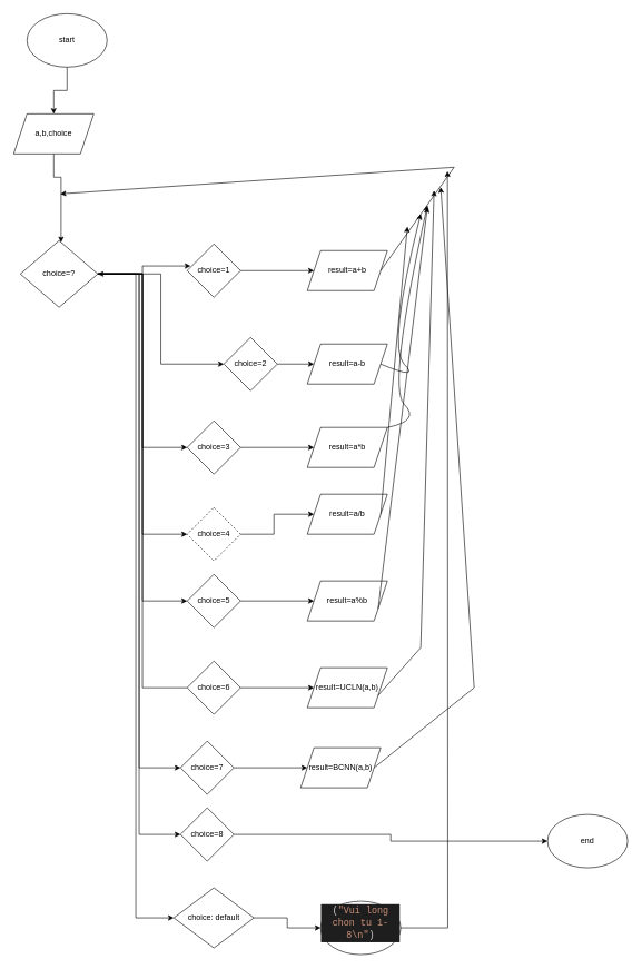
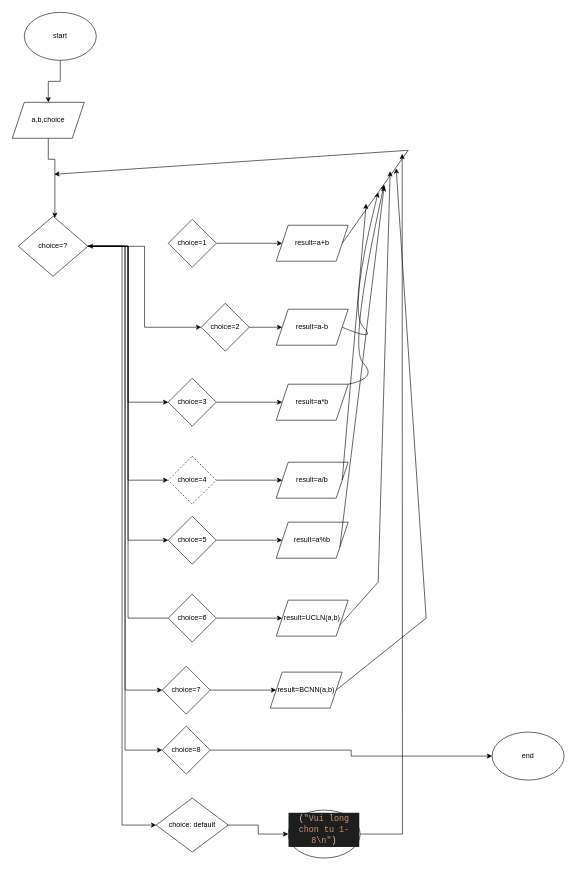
  <mxCell id="0" />
  <mxCell id="1" parent="0" />
  <mxCell id="2" style="edgeStyle=orthogonalEdgeStyle;rounded=0;orthogonalLoop=1;jettySize=auto;html=1;entryX=0.5;entryY=0;entryDx=0;entryDy=0;" parent="1" source="3" target="6" edge="1"><mxGeometry relative="1" as="geometry"><mxPoint x="110" y="160" as="targetPoint" /></mxGeometry></mxCell>
  <mxCell id="3" value="start" style="ellipse;whiteSpace=wrap;html=1;" parent="1" vertex="1"><mxGeometry x="40" y="20" width="120" height="80" as="geometry" /></mxCell>
  <mxCell id="4" value="end" style="ellipse;whiteSpace=wrap;html=1;" parent="1" vertex="1"><mxGeometry x="820" y="1220" width="120" height="80" as="geometry" /></mxCell>
  <mxCell id="5" style="edgeStyle=orthogonalEdgeStyle;rounded=0;orthogonalLoop=1;jettySize=auto;html=1;" edge="1" parent="1" source="6" target="13"><mxGeometry relative="1" as="geometry"><mxPoint x="90" y="300" as="targetPoint" /><Array as="points"><mxPoint x="80" y="265" /><mxPoint x="91" y="265" /></Array></mxGeometry></mxCell>
  <mxCell id="6" value="a,b,choice" style="shape=parallelogram;perimeter=parallelogramPerimeter;whiteSpace=wrap;html=1;fixedSize=1;" vertex="1" parent="1"><mxGeometry x="20" y="170" width="120" height="60" as="geometry" /></mxCell>
  <mxCell id="7" style="edgeStyle=orthogonalEdgeStyle;rounded=0;orthogonalLoop=1;jettySize=auto;html=1;entryX=0;entryY=0.5;entryDx=0;entryDy=0;" edge="1" parent="1" source="13" target="19"><mxGeometry relative="1" as="geometry" /></mxCell>
  <mxCell id="8" style="edgeStyle=orthogonalEdgeStyle;rounded=0;orthogonalLoop=1;jettySize=auto;html=1;entryX=0;entryY=0.5;entryDx=0;entryDy=0;" edge="1" parent="1" source="13" target="22"><mxGeometry relative="1" as="geometry" /></mxCell>
  <mxCell id="9" style="edgeStyle=orthogonalEdgeStyle;rounded=0;orthogonalLoop=1;jettySize=auto;html=1;entryX=0;entryY=0.5;entryDx=0;entryDy=0;" edge="1" parent="1" source="13" target="25"><mxGeometry relative="1" as="geometry" /></mxCell>
  <mxCell id="10" style="edgeStyle=orthogonalEdgeStyle;rounded=0;orthogonalLoop=1;jettySize=auto;html=1;entryX=0;entryY=0.5;entryDx=0;entryDy=0;" edge="1" parent="1" source="13" target="28"><mxGeometry relative="1" as="geometry" /></mxCell>
  <mxCell id="11" style="edgeStyle=orthogonalEdgeStyle;rounded=0;orthogonalLoop=1;jettySize=auto;html=1;entryX=0;entryY=0.5;entryDx=0;entryDy=0;" edge="1" parent="1" source="13" target="35"><mxGeometry relative="1" as="geometry" /></mxCell>
  <mxCell id="12" style="edgeStyle=orthogonalEdgeStyle;rounded=0;orthogonalLoop=1;jettySize=auto;html=1;entryX=0;entryY=0.5;entryDx=0;entryDy=0;" edge="1" parent="1" source="13" target="40"><mxGeometry relative="1" as="geometry" /></mxCell>
  <mxCell id="13" value="choice=?" style="rhombus;whiteSpace=wrap;html=1;" vertex="1" parent="1"><mxGeometry x="30" y="360" width="116" height="100" as="geometry" /></mxCell>
  <mxCell id="14" style="edgeStyle=orthogonalEdgeStyle;rounded=0;orthogonalLoop=1;jettySize=auto;html=1;" edge="1" parent="1" source="15" target="17"><mxGeometry relative="1" as="geometry" /></mxCell>
  <mxCell id="15" value="choice=1" style="rhombus;whiteSpace=wrap;html=1;" vertex="1" parent="1"><mxGeometry x="280" y="365" width="80" height="80" as="geometry" /></mxCell>
- <mxCell id="16" style="edgeStyle=orthogonalEdgeStyle;rounded=0;orthogonalLoop=1;jettySize=auto;html=1;entryX=0.063;entryY=0.413;entryDx=0;entryDy=0;entryPerimeter=0;" edge="1" parent="1" source="13" target="15"><mxGeometry relative="1" as="geometry" /></mxCell>
  <mxCell id="17" value="result=a+b" style="shape=parallelogram;perimeter=parallelogramPerimeter;whiteSpace=wrap;html=1;fixedSize=1;" vertex="1" parent="1"><mxGeometry x="460" y="375" width="120" height="60" as="geometry" /></mxCell>
  <mxCell id="18" style="edgeStyle=orthogonalEdgeStyle;rounded=0;orthogonalLoop=1;jettySize=auto;html=1;" edge="1" parent="1" source="19" target="20"><mxGeometry relative="1" as="geometry" /></mxCell>
  <mxCell id="19" value="choice=2" style="rhombus;whiteSpace=wrap;html=1;" vertex="1" parent="1"><mxGeometry x="335" y="505" width="80" height="80" as="geometry" /></mxCell>
  <mxCell id="20" value="result=a-b" style="shape=parallelogram;perimeter=parallelogramPerimeter;whiteSpace=wrap;html=1;fixedSize=1;" vertex="1" parent="1"><mxGeometry x="460" y="515" width="120" height="60" as="geometry" /></mxCell>
  <mxCell id="21" style="edgeStyle=orthogonalEdgeStyle;rounded=0;orthogonalLoop=1;jettySize=auto;html=1;" edge="1" parent="1" source="22" target="23"><mxGeometry relative="1" as="geometry" /></mxCell>
  <mxCell id="22" value="choice=3" style="rhombus;whiteSpace=wrap;html=1;" vertex="1" parent="1"><mxGeometry x="280" y="630" width="80" height="80" as="geometry" /></mxCell>
  <mxCell id="23" value="result=a*b" style="shape=parallelogram;perimeter=parallelogramPerimeter;whiteSpace=wrap;html=1;fixedSize=1;" vertex="1" parent="1"><mxGeometry x="460" y="640" width="120" height="60" as="geometry" /></mxCell>
  <mxCell id="24" style="edgeStyle=orthogonalEdgeStyle;rounded=0;orthogonalLoop=1;jettySize=auto;html=1;" edge="1" parent="1" source="25" target="26"><mxGeometry relative="1" as="geometry" /></mxCell>
  <mxCell id="25" value="choice=4" style="rhombus;whiteSpace=wrap;html=1;dashed=1;" vertex="1" parent="1"><mxGeometry x="280" y="760" width="80" height="80" as="geometry" /></mxCell>
- <mxCell id="26" value="result=a/b" style="shape=parallelogram;perimeter=parallelogramPerimeter;whiteSpace=wrap;html=1;fixedSize=1;" vertex="1" parent="1"><mxGeometry x="460" y="740" width="120" height="60" as="geometry" /></mxCell>
+ <mxCell id="26" value="result=a/b" style="shape=parallelogram;perimeter=parallelogramPerimeter;whiteSpace=wrap;html=1;fixedSize=1;" vertex="1" parent="1"><mxGeometry x="460" y="770" width="120" height="60" as="geometry" /></mxCell>
  <mxCell id="27" style="edgeStyle=orthogonalEdgeStyle;rounded=0;orthogonalLoop=1;jettySize=auto;html=1;" edge="1" parent="1" source="28" target="29"><mxGeometry relative="1" as="geometry" /></mxCell>
  <mxCell id="28" value="choice=5" style="rhombus;whiteSpace=wrap;html=1;" vertex="1" parent="1"><mxGeometry x="280" y="860" width="80" height="80" as="geometry" /></mxCell>
  <mxCell id="29" value="result=a%b" style="shape=parallelogram;perimeter=parallelogramPerimeter;whiteSpace=wrap;html=1;fixedSize=1;" vertex="1" parent="1"><mxGeometry x="460" y="870" width="120" height="60" as="geometry" /></mxCell>
  <mxCell id="30" style="edgeStyle=orthogonalEdgeStyle;rounded=0;orthogonalLoop=1;jettySize=auto;html=1;" edge="1" parent="1" source="32" target="33"><mxGeometry relative="1" as="geometry" /></mxCell>
  <mxCell id="31" style="edgeStyle=orthogonalEdgeStyle;rounded=0;orthogonalLoop=1;jettySize=auto;html=1;entryX=1;entryY=0.5;entryDx=0;entryDy=0;" edge="1" parent="1" source="32" target="13"><mxGeometry relative="1" as="geometry" /></mxCell>
  <mxCell id="32" value="choice=6" style="rhombus;whiteSpace=wrap;html=1;" vertex="1" parent="1"><mxGeometry x="280" y="990" width="80" height="80" as="geometry" /></mxCell>
  <mxCell id="33" value="result=UCLN(a,b)" style="shape=parallelogram;perimeter=parallelogramPerimeter;whiteSpace=wrap;html=1;fixedSize=1;" vertex="1" parent="1"><mxGeometry x="460" y="1000" width="120" height="60" as="geometry" /></mxCell>
  <mxCell id="34" style="edgeStyle=orthogonalEdgeStyle;rounded=0;orthogonalLoop=1;jettySize=auto;html=1;" edge="1" parent="1" source="35" target="36"><mxGeometry relative="1" as="geometry" /></mxCell>
  <mxCell id="35" value="choice=7" style="rhombus;whiteSpace=wrap;html=1;" vertex="1" parent="1"><mxGeometry x="270" y="1110" width="80" height="80" as="geometry" /></mxCell>
  <mxCell id="36" value="result=BCNN(a,b)" style="shape=parallelogram;perimeter=parallelogramPerimeter;whiteSpace=wrap;html=1;fixedSize=1;" vertex="1" parent="1"><mxGeometry x="450" y="1120" width="120" height="60" as="geometry" /></mxCell>
  <mxCell id="37" style="edgeStyle=orthogonalEdgeStyle;rounded=0;orthogonalLoop=1;jettySize=auto;html=1;entryX=0;entryY=0.5;entryDx=0;entryDy=0;" edge="1" parent="1" source="38" target="4"><mxGeometry relative="1" as="geometry"><mxPoint x="460" y="1250" as="targetPoint" /></mxGeometry></mxCell>
  <mxCell id="38" value="choice=8" style="rhombus;whiteSpace=wrap;html=1;" vertex="1" parent="1"><mxGeometry x="270" y="1210" width="80" height="80" as="geometry" /></mxCell>
  <mxCell id="39" style="edgeStyle=orthogonalEdgeStyle;rounded=0;orthogonalLoop=1;jettySize=auto;html=1;entryX=0;entryY=0.5;entryDx=0;entryDy=0;" edge="1" parent="1" source="40" target="43"><mxGeometry relative="1" as="geometry"><mxPoint x="460" y="1370" as="targetPoint" /></mxGeometry></mxCell>
  <mxCell id="40" value="choice: default" style="rhombus;whiteSpace=wrap;html=1;" vertex="1" parent="1"><mxGeometry x="260" y="1330" width="120" height="90" as="geometry" /></mxCell>
  <mxCell id="41" style="edgeStyle=orthogonalEdgeStyle;rounded=0;orthogonalLoop=1;jettySize=auto;html=1;entryX=0;entryY=0.5;entryDx=0;entryDy=0;" edge="1" parent="1" source="13" target="38"><mxGeometry relative="1" as="geometry"><Array as="points"><mxPoint x="208" y="410" /><mxPoint x="208" y="1250" /></Array></mxGeometry></mxCell>
  <mxCell id="42" style="edgeStyle=orthogonalEdgeStyle;rounded=0;orthogonalLoop=1;jettySize=auto;html=1;" edge="1" parent="1" source="43"><mxGeometry relative="1" as="geometry"><mxPoint x="670" y="256" as="targetPoint" /></mxGeometry></mxCell>
  <mxCell id="43" value="&#10;&lt;div style=&quot;color: rgb(212, 212, 212); background-color: rgb(30, 30, 30); font-family: Consolas, &amp;quot;Courier New&amp;quot;, monospace; font-weight: normal; font-size: 14px; line-height: 19px;&quot;&gt;&lt;div&gt;&lt;span style=&quot;color: #d4d4d4;&quot;&gt;(&lt;/span&gt;&lt;span style=&quot;color: #ce9178;&quot;&gt;&quot;Vui long chon tu 1-8\n&quot;&lt;/span&gt;&lt;span style=&quot;color: #d4d4d4;&quot;&gt;)&lt;/span&gt;&lt;/div&gt;&lt;/div&gt;&#10;&#10;" style="ellipse;whiteSpace=wrap;html=1;" vertex="1" parent="1"><mxGeometry x="480" y="1350" width="120" height="80" as="geometry" /></mxCell>
  <mxCell id="44" value="" style="endArrow=classic;html=1;rounded=0;exitX=1;exitY=0.5;exitDx=0;exitDy=0;" edge="1" parent="1" source="17"><mxGeometry width="50" height="50" relative="1" as="geometry"><mxPoint x="240" y="390" as="sourcePoint" /><mxPoint x="90" y="290" as="targetPoint" /><Array as="points"><mxPoint x="680" y="250" /></Array></mxGeometry></mxCell>
  <mxCell id="45" value="" style="curved=1;endArrow=classic;html=1;rounded=0;exitX=1;exitY=0.5;exitDx=0;exitDy=0;" edge="1" parent="1" source="20"><mxGeometry width="50" height="50" relative="1" as="geometry"><mxPoint x="580" y="570" as="sourcePoint" /><mxPoint x="630" y="320" as="targetPoint" /><Array as="points"><mxPoint x="630" y="570" /><mxPoint x="580" y="520" /></Array></mxGeometry></mxCell>
  <mxCell id="46" value="" style="curved=1;endArrow=classic;html=1;rounded=0;exitX=1;exitY=0;exitDx=0;exitDy=0;" edge="1" parent="1" source="23"><mxGeometry width="50" height="50" relative="1" as="geometry"><mxPoint x="580" y="630" as="sourcePoint" /><mxPoint x="640" y="307" as="targetPoint" /><Array as="points"><mxPoint x="630" y="630" /><mxPoint x="580" y="580" /></Array></mxGeometry></mxCell>
  <mxCell id="47" value="" style="endArrow=classic;html=1;rounded=0;exitX=1;exitY=0.5;exitDx=0;exitDy=0;" edge="1" parent="1" source="26"><mxGeometry width="50" height="50" relative="1" as="geometry"><mxPoint x="580" y="820" as="sourcePoint" /><mxPoint x="610" y="339" as="targetPoint" /></mxGeometry></mxCell>
  <mxCell id="48" value="" style="endArrow=classic;html=1;rounded=0;exitX=1;exitY=0.75;exitDx=0;exitDy=0;" edge="1" parent="1" source="29"><mxGeometry width="50" height="50" relative="1" as="geometry"><mxPoint x="580" y="970" as="sourcePoint" /><mxPoint x="640" y="310" as="targetPoint" /></mxGeometry></mxCell>
  <mxCell id="49" value="" style="endArrow=classic;html=1;rounded=0;exitX=1;exitY=0.5;exitDx=0;exitDy=0;" edge="1" parent="1" source="36"><mxGeometry width="50" height="50" relative="1" as="geometry"><mxPoint x="620" y="1090" as="sourcePoint" /><mxPoint x="660" y="280" as="targetPoint" /><Array as="points"><mxPoint x="710" y="1030" /></Array></mxGeometry></mxCell>
  <mxCell id="50" value="" style="endArrow=classic;html=1;rounded=0;exitX=1;exitY=0.75;exitDx=0;exitDy=0;" edge="1" parent="1" source="33"><mxGeometry width="50" height="50" relative="1" as="geometry"><mxPoint x="580" y="1130" as="sourcePoint" /><mxPoint x="650" y="285" as="targetPoint" /><Array as="points"><mxPoint x="630" y="970" /></Array></mxGeometry></mxCell>
